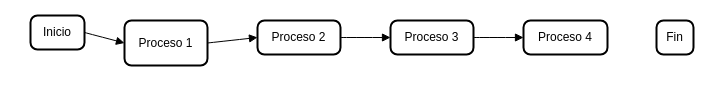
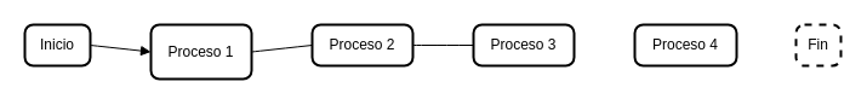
  <mxCell id="0" />
  <mxCell id="1" parent="0" />
- <mxCell id="2" value="Inicio" style="rounded=1;absoluteArcSize=1;arcSize=14;whiteSpace=wrap;strokeWidth=2;" vertex="1" parent="1"><mxGeometry x="30" y="15" width="54" height="34" as="geometry" /></mxCell>
+ <mxCell id="2" value="Inicio" style="rounded=1;absoluteArcSize=1;arcSize=14;whiteSpace=wrap;strokeWidth=2;" vertex="1" parent="1"><mxGeometry width="54" height="34" as="geometry" x="20" y="20" /></mxCell>
  <mxCell id="3" value="Proceso 1" style="rounded=1;absoluteArcSize=1;arcSize=14;whiteSpace=wrap;strokeWidth=2;" vertex="1" parent="1"><mxGeometry x="124" y="20" width="83" height="45" as="geometry" /></mxCell>
  <mxCell id="4" value="Proceso 2" style="rounded=1;absoluteArcSize=1;arcSize=14;whiteSpace=wrap;strokeWidth=2;" vertex="1" parent="1"><mxGeometry x="257" width="83" height="34" as="geometry" y="20" /></mxCell>
  <mxCell id="5" value="Proceso 3" style="rounded=1;absoluteArcSize=1;arcSize=14;whiteSpace=wrap;strokeWidth=2;" vertex="1" parent="1"><mxGeometry x="390" width="83" height="34" as="geometry" y="20" /></mxCell>
  <mxCell id="6" value="Proceso 4" style="rounded=1;absoluteArcSize=1;arcSize=14;whiteSpace=wrap;strokeWidth=2;" vertex="1" parent="1"><mxGeometry x="523" width="84" height="34" as="geometry" y="20" /></mxCell>
- <mxCell id="7" value="Fin" style="rounded=1;absoluteArcSize=1;arcSize=14;whiteSpace=wrap;strokeWidth=2;" vertex="1" parent="1"><mxGeometry x="656" width="37" height="34" as="geometry" y="20" /></mxCell>
+ <mxCell id="7" value="Fin" style="rounded=1;absoluteArcSize=1;arcSize=14;whiteSpace=wrap;strokeWidth=2;dashed=1;" vertex="1" parent="1"><mxGeometry x="656" width="37" height="34" as="geometry" y="20" /></mxCell>
  <mxCell id="8" value="" style="curved=1;startArrow=none;endArrow=block;exitX=1.004;exitY=0.5;entryX=0.003;entryY=0.5;" edge="1" parent="1" source="2" target="3"><mxGeometry relative="1" as="geometry"><Array as="points" /></mxGeometry></mxCell>
- <mxCell id="9" value="" style="curved=1;startArrow=none;endArrow=block;exitX=1.002;exitY=0.5;entryX=0.002;entryY=0.5;" edge="1" parent="1" source="3" target="4"><mxGeometry relative="1" as="geometry"><Array as="points" /></mxGeometry></mxCell>
- <mxCell id="10" value="" style="curved=1;startArrow=none;endArrow=block;exitX=1.001;exitY=0.5;entryX=0.001;entryY=0.5;" edge="1" parent="1" source="4" target="5"><mxGeometry relative="1" as="geometry"><Array as="points" /></mxGeometry></mxCell>
- <mxCell id="11" value="" style="curved=1;startArrow=none;endArrow=block;exitX=1.0;exitY=0.5;entryX=-0.0;entryY=0.5;" edge="1" parent="1" source="5" target="6"><mxGeometry relative="1" as="geometry"><Array as="points" /></mxGeometry></mxCell>
+ <mxCell id="9" value="" style="curved=1;startArrow=none;endArrow=none;exitX=1.002;exitY=0.5;entryX=0.002;entryY=0.5;" edge="1" parent="1" source="3" target="4"><mxGeometry relative="1" as="geometry"><Array as="points" /></mxGeometry></mxCell>
+ <mxCell id="10" value="" style="curved=1;startArrow=none;endArrow=none;exitX=1.001;exitY=0.5;entryX=0.001;entryY=0.5;" edge="1" parent="1" source="4" target="5"><mxGeometry relative="1" as="geometry"><Array as="points" /></mxGeometry></mxCell>
